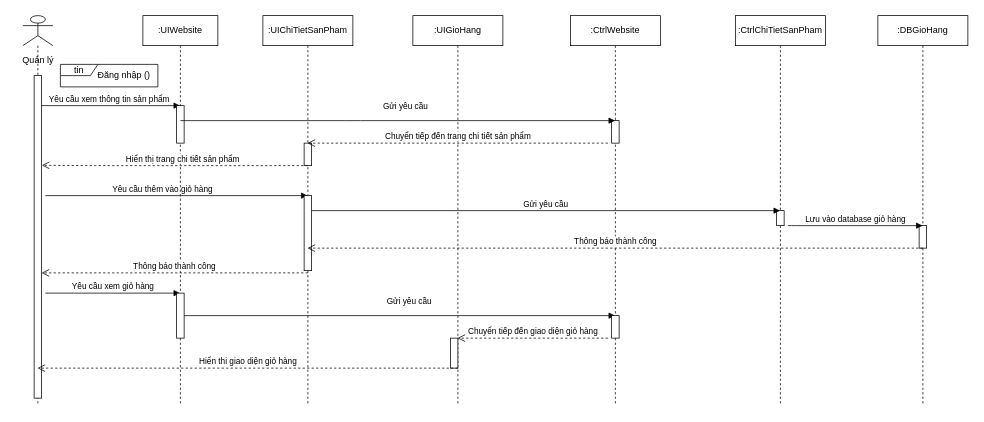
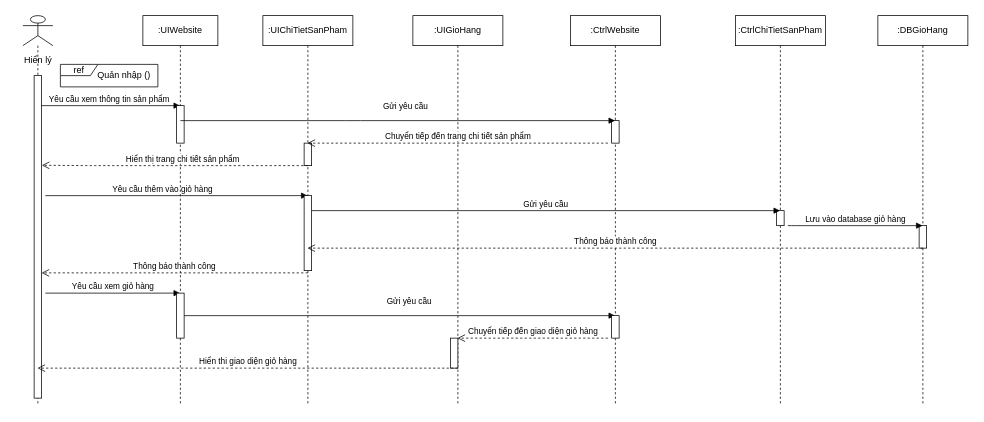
  <mxCell id="0" />
  <mxCell id="1" parent="0" />
  <mxCell id="2" value="" style="shape=umlLifeline;participant=umlActor;perimeter=lifelinePerimeter;whiteSpace=wrap;html=1;container=1;collapsible=0;recursiveResize=0;verticalAlign=top;spacingTop=36;outlineConnect=0;" vertex="1" parent="1"><mxGeometry x="30" y="20" width="40" height="520" as="geometry" /></mxCell>
- <mxCell id="3" value="Quản lý" style="text;html=1;align=center;verticalAlign=middle;resizable=0;points=[];autosize=1;" vertex="1" parent="2"><mxGeometry x="-10" y="50" width="60" height="20" as="geometry" /></mxCell>
+ <mxCell id="3" value="Hiển lý" style="text;html=1;align=center;verticalAlign=middle;resizable=0;points=[];autosize=1;" vertex="1" parent="2"><mxGeometry x="-10" y="50" width="60" height="20" as="geometry" /></mxCell>
  <mxCell id="4" value="Yêu cầu xem thông tin sản phẩm" style="html=1;verticalAlign=bottom;endArrow=block;" edge="1" parent="2" target="8"><mxGeometry width="80" relative="1" as="geometry"><mxPoint x="20" y="120" as="sourcePoint" /><mxPoint x="100" y="120" as="targetPoint" /></mxGeometry></mxCell>
  <mxCell id="5" value="" style="html=1;points=[];perimeter=orthogonalPerimeter;" vertex="1" parent="2"><mxGeometry x="15" y="80" width="10" height="430" as="geometry" /></mxCell>
  <mxCell id="6" value="Yêu cầu thêm vào giỏ hàng" style="html=1;verticalAlign=bottom;endArrow=block;" edge="1" parent="2" target="12"><mxGeometry x="-0.109" width="80" relative="1" as="geometry"><mxPoint x="30" y="240" as="sourcePoint" /><mxPoint x="110" y="240" as="targetPoint" /><mxPoint as="offset" /></mxGeometry></mxCell>
  <mxCell id="7" value="Yêu cầu xem giỏ hàng" style="html=1;verticalAlign=bottom;endArrow=block;" edge="1" parent="2" target="8"><mxGeometry width="80" relative="1" as="geometry"><mxPoint x="30" y="370" as="sourcePoint" /><mxPoint x="110" y="370" as="targetPoint" /></mxGeometry></mxCell>
  <mxCell id="8" value=":UIWebsite" style="shape=umlLifeline;perimeter=lifelinePerimeter;whiteSpace=wrap;html=1;container=1;collapsible=0;recursiveResize=0;outlineConnect=0;" vertex="1" parent="1"><mxGeometry x="190" y="20" width="100" height="520" as="geometry" /></mxCell>
  <mxCell id="9" value="" style="html=1;points=[];perimeter=orthogonalPerimeter;" vertex="1" parent="8"><mxGeometry x="45" y="120" width="10" height="50" as="geometry" /></mxCell>
  <mxCell id="10" value="Gửi yêu cầu" style="html=1;verticalAlign=bottom;endArrow=block;" edge="1" parent="8" target="19"><mxGeometry x="0.054" y="10" width="80" relative="1" as="geometry"><mxPoint x="50" y="400" as="sourcePoint" /><mxPoint x="130" y="400" as="targetPoint" /><mxPoint as="offset" /></mxGeometry></mxCell>
  <mxCell id="11" value="" style="html=1;points=[];perimeter=orthogonalPerimeter;" vertex="1" parent="8"><mxGeometry x="45" y="370" width="10" height="60" as="geometry" /></mxCell>
  <mxCell id="12" value=":UIChiTietSanPham" style="shape=umlLifeline;perimeter=lifelinePerimeter;whiteSpace=wrap;html=1;container=1;collapsible=0;recursiveResize=0;outlineConnect=0;" vertex="1" parent="1"><mxGeometry x="350" y="20" width="120" height="520" as="geometry" /></mxCell>
  <mxCell id="13" value="" style="html=1;points=[];perimeter=orthogonalPerimeter;" vertex="1" parent="12"><mxGeometry x="55" y="240" width="10" height="100" as="geometry" /></mxCell>
  <mxCell id="14" value="" style="html=1;points=[];perimeter=orthogonalPerimeter;" vertex="1" parent="12"><mxGeometry x="55" y="170" width="10" height="30" as="geometry" /></mxCell>
  <mxCell id="15" value=":UIGioHang" style="shape=umlLifeline;perimeter=lifelinePerimeter;whiteSpace=wrap;html=1;container=1;collapsible=0;recursiveResize=0;outlineConnect=0;" vertex="1" parent="1"><mxGeometry x="550" y="20" width="120" height="520" as="geometry" /></mxCell>
  <mxCell id="16" value="" style="html=1;points=[];perimeter=orthogonalPerimeter;" vertex="1" parent="15"><mxGeometry x="50" y="430" width="10" height="40" as="geometry" /></mxCell>
  <mxCell id="17" value=":CtrlChiTietSanPham" style="shape=umlLifeline;perimeter=lifelinePerimeter;whiteSpace=wrap;html=1;container=1;collapsible=0;recursiveResize=0;outlineConnect=0;" vertex="1" parent="1"><mxGeometry x="980" y="20" width="120" height="520" as="geometry" /></mxCell>
  <mxCell id="18" value="" style="html=1;points=[];perimeter=orthogonalPerimeter;" vertex="1" parent="17"><mxGeometry x="55" y="260" width="10" height="20" as="geometry" /></mxCell>
  <mxCell id="19" value=":CtrlWebsite" style="shape=umlLifeline;perimeter=lifelinePerimeter;whiteSpace=wrap;html=1;container=1;collapsible=0;recursiveResize=0;outlineConnect=0;" vertex="1" parent="1"><mxGeometry x="760" y="20" width="120" height="520" as="geometry" /></mxCell>
  <mxCell id="20" value="" style="html=1;points=[];perimeter=orthogonalPerimeter;" vertex="1" parent="19"><mxGeometry x="55" y="140" width="10" height="30" as="geometry" /></mxCell>
  <mxCell id="21" value="" style="html=1;points=[];perimeter=orthogonalPerimeter;" vertex="1" parent="19"><mxGeometry x="55" y="400" width="10" height="30" as="geometry" /></mxCell>
  <mxCell id="22" value=":DBGioHang" style="shape=umlLifeline;perimeter=lifelinePerimeter;whiteSpace=wrap;html=1;container=1;collapsible=0;recursiveResize=0;outlineConnect=0;" vertex="1" parent="1"><mxGeometry x="1170" y="20" width="120" height="520" as="geometry" /></mxCell>
  <mxCell id="23" value="" style="html=1;points=[];perimeter=orthogonalPerimeter;" vertex="1" parent="22"><mxGeometry x="55" y="280" width="10" height="30" as="geometry" /></mxCell>
  <mxCell id="24" value="Hiển thị trang chi tiết sản phẩm" style="html=1;verticalAlign=bottom;endArrow=open;dashed=1;endSize=8;entryX=1.033;entryY=0.278;entryDx=0;entryDy=0;entryPerimeter=0;" edge="1" parent="1" target="5"><mxGeometry x="-0.057" relative="1" as="geometry"><mxPoint x="410" y="220" as="sourcePoint" /><mxPoint x="130" y="180" as="targetPoint" /><Array as="points"><mxPoint x="310" y="220" /><mxPoint x="160" y="220" /><mxPoint x="120" y="220" /></Array><mxPoint as="offset" /></mxGeometry></mxCell>
  <mxCell id="25" value="Gửi yêu cầu" style="html=1;verticalAlign=bottom;endArrow=block;" edge="1" parent="1" target="19"><mxGeometry x="0.034" y="10" width="80" relative="1" as="geometry"><mxPoint x="240" y="160" as="sourcePoint" /><mxPoint x="290" y="180" as="targetPoint" /><Array as="points"><mxPoint x="470" y="160" /></Array><mxPoint as="offset" /></mxGeometry></mxCell>
- <mxCell id="26" value="tin" style="shape=umlFrame;whiteSpace=wrap;html=1;width=50;height=15;" vertex="1" parent="1"><mxGeometry x="80" y="85" width="130" height="30" as="geometry" /></mxCell>
- <mxCell id="27" value="Đăng nhập ()" style="text;html=1;strokeColor=none;fillColor=none;align=center;verticalAlign=middle;whiteSpace=wrap;rounded=0;" vertex="1" parent="1"><mxGeometry x="120" y="90" width="90" height="20" as="geometry" /></mxCell>
+ <mxCell id="26" value="ref" style="shape=umlFrame;whiteSpace=wrap;html=1;width=50;height=15;" vertex="1" parent="1"><mxGeometry x="80" y="85" width="130" height="30" as="geometry" /></mxCell>
+ <mxCell id="27" value="Quản nhập ()" style="text;html=1;strokeColor=none;fillColor=none;align=center;verticalAlign=middle;whiteSpace=wrap;rounded=0;" vertex="1" parent="1"><mxGeometry x="120" y="90" width="90" height="20" as="geometry" /></mxCell>
  <mxCell id="28" value="Gửi yêu cầu" style="html=1;verticalAlign=bottom;endArrow=block;" edge="1" parent="1" source="13" target="17"><mxGeometry width="80" relative="1" as="geometry"><mxPoint x="410" y="300" as="sourcePoint" /><mxPoint x="490" y="300" as="targetPoint" /><Array as="points"><mxPoint x="600" y="280" /></Array></mxGeometry></mxCell>
  <mxCell id="29" value="Lưu vào database giỏ hàng" style="html=1;verticalAlign=bottom;endArrow=block;" edge="1" parent="1" target="22"><mxGeometry width="80" relative="1" as="geometry"><mxPoint x="1050" y="300" as="sourcePoint" /><mxPoint x="1090" y="340" as="targetPoint" /><Array as="points"><mxPoint x="1060" y="300" /></Array></mxGeometry></mxCell>
  <mxCell id="30" value="Thông báo thành công" style="html=1;verticalAlign=bottom;endArrow=open;dashed=1;endSize=8;" edge="1" parent="1" target="12"><mxGeometry relative="1" as="geometry"><mxPoint x="1230" y="330" as="sourcePoint" /><mxPoint x="1040" y="330" as="targetPoint" /></mxGeometry></mxCell>
  <mxCell id="31" value="Thông báo thành công" style="html=1;verticalAlign=bottom;endArrow=open;dashed=1;endSize=8;" edge="1" parent="1" target="5"><mxGeometry relative="1" as="geometry"><mxPoint x="410" y="363" as="sourcePoint" /><mxPoint x="930" y="360" as="targetPoint" /></mxGeometry></mxCell>
  <mxCell id="32" value="Chuyển tiếp đến trang chi tiết sản phẩm" style="html=1;verticalAlign=bottom;endArrow=open;dashed=1;endSize=8;" edge="1" parent="1" target="12"><mxGeometry relative="1" as="geometry"><mxPoint x="810" y="190" as="sourcePoint" /><mxPoint x="730" y="190" as="targetPoint" /></mxGeometry></mxCell>
  <mxCell id="33" value="Chuyển tiếp đến giao diện giỏ hàng" style="html=1;verticalAlign=bottom;endArrow=open;dashed=1;endSize=8;" edge="1" parent="1" target="15"><mxGeometry relative="1" as="geometry"><mxPoint x="810" y="450" as="sourcePoint" /><mxPoint x="730" y="450" as="targetPoint" /></mxGeometry></mxCell>
  <mxCell id="34" value="Hiển thi giao diện giỏ hàng" style="html=1;verticalAlign=bottom;endArrow=open;dashed=1;endSize=8;" edge="1" parent="1" target="2"><mxGeometry relative="1" as="geometry"><mxPoint x="610" y="490" as="sourcePoint" /><mxPoint x="530" y="490" as="targetPoint" /></mxGeometry></mxCell>
